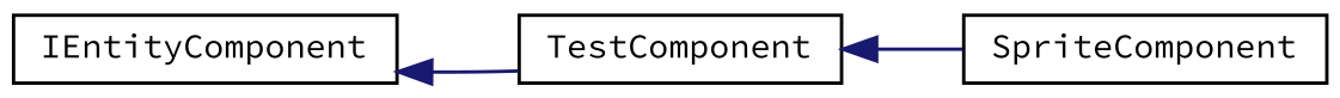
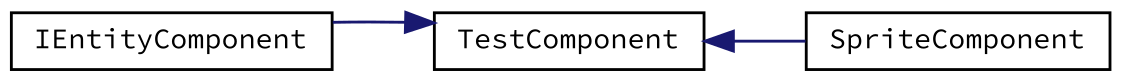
  digraph {
    fontname="Source Code Pro"
    rankdir=LR
    node [color=black fillcolor=white fontname="Source Code Pro" fontsize=10 shape=record style=filled]
    edge [color=midnightblue dir=back fontname="Source Code Pro" fontsize=10 labelfontname=Helvetica labelfontsize=10 style=solid]
    n1 [height=0.2 label=IEntityComponent width=0.4]
    n2 [height=0.2 label=TestComponent width=0.4]
    n3 [height=0.2 label=SpriteComponent width=0.4]
-   n1 -> n2
+   n2 -> n1
    n2 -> n3
  }
